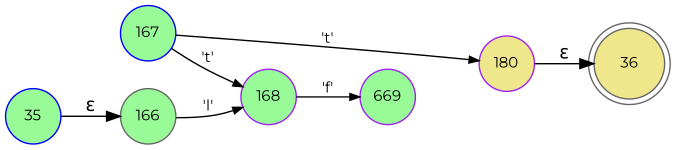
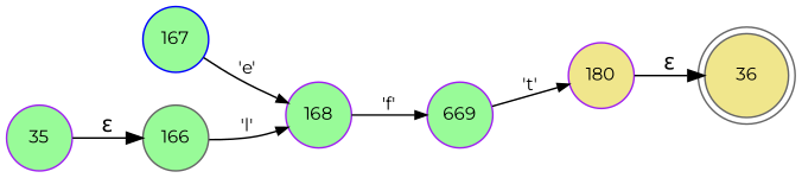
  digraph {
    fontname=Montserrat
    rankdir=LR
    node [color=purple fillcolor=palegreen fixedsize=true fontname=Montserrat fontsize=11 shape=circle style=filled peripheries=1]
    edge [fontname=Montserrat arrowhead=normal arrowsize=.7 fontsize=11]
    n1 [color=gray40 fillcolor=khaki label=36 shape=doublecircle width=.6 peripheries=""]
-   n2 [color=blue label=35 width=.55]
+   n2 [label=35 width=.55]
    n3 [color=gray40 label=166 width=.55]
    n4 [label=168 width=.55]
    n5 [color=blue label=167 width=.55]
    n6 [label=669 width=.55]
    n7 [fillcolor=khaki label=180 width=.55]
    n2 -> n3 [label="&epsilon;" arrowhead="" arrowsize="" fontsize=""]
    n3 -> n4 [label="'l'"]
    n4 -> n6 [label="'f'"]
-   n5 -> n4 [label="'t'"]
-   n5 -> n7 [label="'t'"]
+   n5 -> n4 [label="'e'"]
+   n6 -> n7 [label="'t'"]
    n7 -> n1 [label="&epsilon;" arrowhead="" arrowsize="" fontsize=""]
  }
